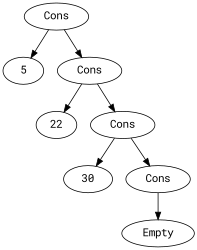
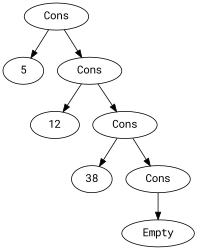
  digraph {
    fontname="Roboto Mono"
    node [fontname="Roboto Mono"]
    edge [fontname="Roboto Mono"]
    n1 [label=" Cons "]
    n2 [label=" 5 "]
    n3 [label=" Cons "]
-   n4 [label=22]
+   n4 [label=" 12 "]
    n5 [label=" Cons "]
-   n6 [label=" 30 "]
+   n6 [label=38]
    n7 [label=" Cons "]
    n8 [label=" Empty "]
    n1 -> n2
    n1 -> n3
    n3 -> n4
    n3 -> n5
    n5 -> n6
    n5 -> n7
    n7 -> n8
  }
